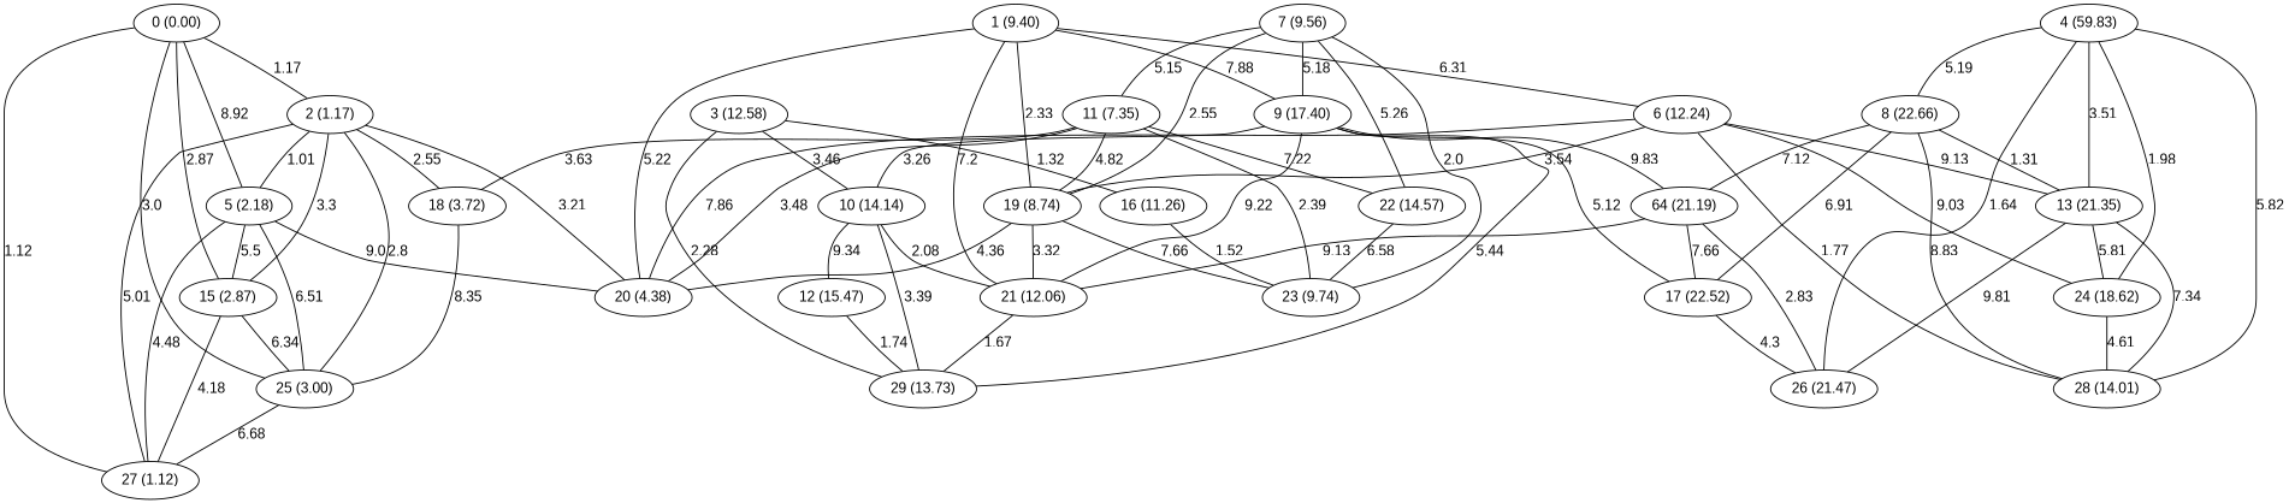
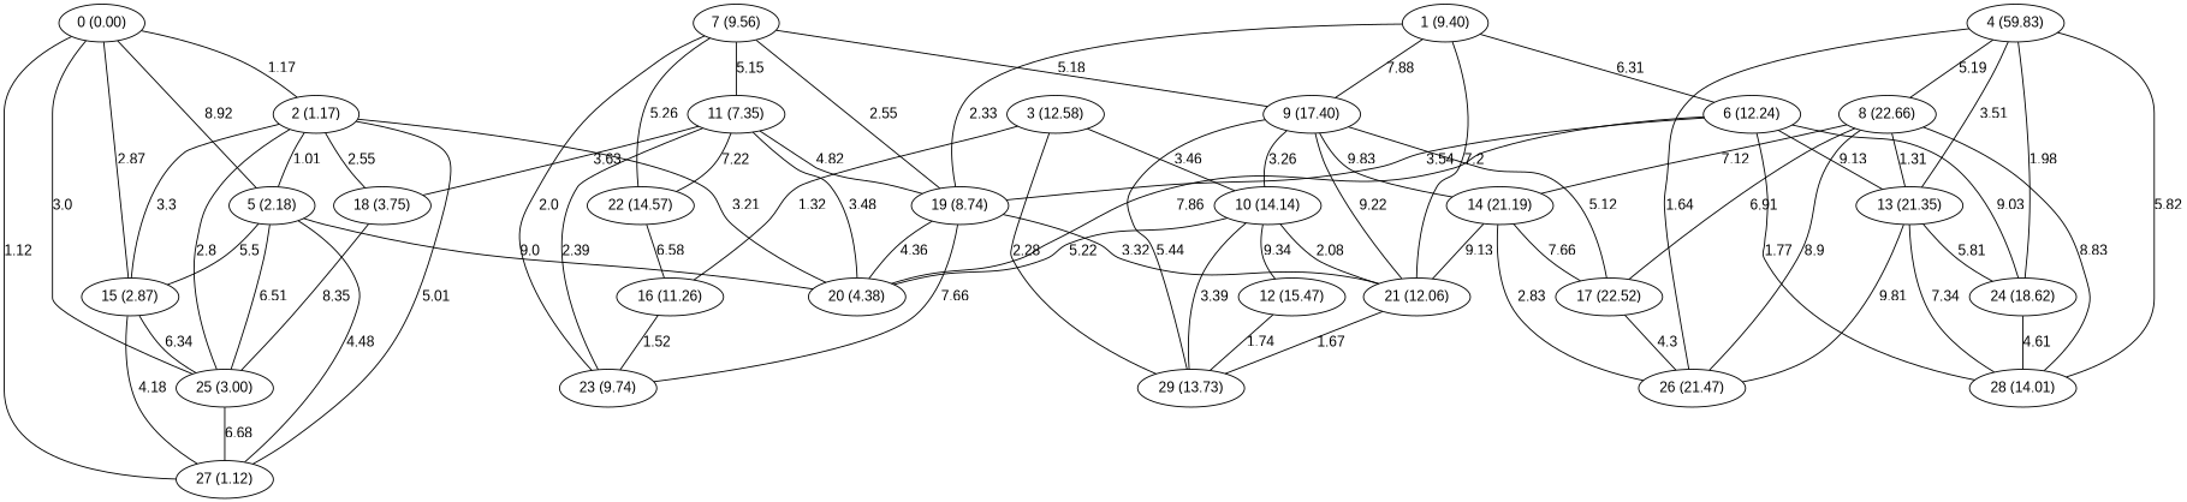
  graph {
    fontname="Liberation Sans"
    node [fontname="Liberation Sans"]
    edge [fontname="Liberation Sans"]
    "0 (0.00)"
    "2 (1.17)"
    "5 (2.18)"
    "15 (2.87)"
    "25 (3.00)"
    "27 (1.12)"
    "20 (4.38)"
-   "18 (3.72)"
+   "18 (3.72)" [label="18 (3.75)"]
    n9 [label="1 (9.40)"]
    "6 (12.24)"
    "9 (17.40)"
    "19 (8.74)"
    "21 (12.06)"
    "13 (21.35)"
    "24 (18.62)"
    "28 (14.01)"
    "10 (14.14)"
    "29 (13.73)"
-   "14 (21.19)" [label="64 (21.19)"]
+   "14 (21.19)"
    "17 (22.52)"
    "23 (9.74)"
    "3 (12.58)"
    "16 (11.26)"
    "12 (15.47)"
    n25 [label="4 (59.83)"]
    "8 (22.66)"
    "26 (21.47)"
    "7 (9.56)"
    "11 (7.35)"
    "22 (14.57)"
    "0 (0.00)" -- "2 (1.17)" [label=1.17]
    "0 (0.00)" -- "5 (2.18)" [label=8.92]
    "0 (0.00)" -- "15 (2.87)" [label=2.87]
    "0 (0.00)" -- "25 (3.00)" [label=3.0]
    "0 (0.00)" -- "27 (1.12)" [label=1.12]
    "2 (1.17)" -- "5 (2.18)" [label=1.01]
    "2 (1.17)" -- "15 (2.87)" [label=3.3]
    "2 (1.17)" -- "25 (3.00)" [label=2.8]
    "2 (1.17)" -- "27 (1.12)" [label=5.01]
    "2 (1.17)" -- "20 (4.38)" [label=3.21]
    "2 (1.17)" -- "18 (3.72)" [label=2.55]
    "5 (2.18)" -- "15 (2.87)" [label=5.5]
    "5 (2.18)" -- "25 (3.00)" [label=6.51]
    "5 (2.18)" -- "27 (1.12)" [label=4.48]
    "5 (2.18)" -- "20 (4.38)" [label=9.0]
    "15 (2.87)" -- "25 (3.00)" [label=6.34]
    "15 (2.87)" -- "27 (1.12)" [label=4.18]
    "25 (3.00)" -- "27 (1.12)" [label=6.68]
    "18 (3.72)" -- "25 (3.00)" [label=8.35]
-   n9 -- "20 (4.38)" [label=5.22]
+   "10 (14.14)" -- "20 (4.38)" [label=5.22]
    n9 -- "6 (12.24)" [label=6.31]
    n9 -- "9 (17.40)" [label=7.88]
    n9 -- "19 (8.74)" [label=2.33]
    n9 -- "21 (12.06)" [label=7.2]
    "6 (12.24)" -- "20 (4.38)" [label=7.86]
    "6 (12.24)" -- "19 (8.74)" [label=3.54]
    "6 (12.24)" -- "13 (21.35)" [label=9.13]
    "6 (12.24)" -- "24 (18.62)" [label=9.03]
    "6 (12.24)" -- "28 (14.01)" [label=1.77]
    "9 (17.40)" -- "21 (12.06)" [label=9.22]
    "9 (17.40)" -- "10 (14.14)" [label=3.26]
    "9 (17.40)" -- "29 (13.73)" [label=5.44]
    "9 (17.40)" -- "14 (21.19)" [label=9.83]
    "9 (17.40)" -- "17 (22.52)" [label=5.12]
    "19 (8.74)" -- "20 (4.38)" [label=4.36]
    "19 (8.74)" -- "21 (12.06)" [label=3.32]
    "19 (8.74)" -- "23 (9.74)" [label=7.66]
    "21 (12.06)" -- "29 (13.73)" [label=1.67]
    "13 (21.35)" -- "24 (18.62)" [label=5.81]
    "13 (21.35)" -- "28 (14.01)" [label=7.34]
    "13 (21.35)" -- "26 (21.47)" [label=9.81]
    "24 (18.62)" -- "28 (14.01)" [label=4.61]
    "10 (14.14)" -- "21 (12.06)" [label=2.08]
    "10 (14.14)" -- "29 (13.73)" [label=3.39]
    "10 (14.14)" -- "12 (15.47)" [label=9.34]
    "14 (21.19)" -- "21 (12.06)" [label=9.13]
    "14 (21.19)" -- "17 (22.52)" [label=7.66]
    "14 (21.19)" -- "26 (21.47)" [label=2.83]
    "17 (22.52)" -- "26 (21.47)" [label=4.3]
    "3 (12.58)" -- "10 (14.14)" [label=3.46]
    "3 (12.58)" -- "29 (13.73)" [label=2.28]
    "3 (12.58)" -- "16 (11.26)" [label=1.32]
    "16 (11.26)" -- "23 (9.74)" [label=1.52]
    "12 (15.47)" -- "29 (13.73)" [label=1.74]
    n25 -- "13 (21.35)" [label=3.51]
    n25 -- "24 (18.62)" [label=1.98]
    n25 -- "28 (14.01)" [label=5.82]
    n25 -- "8 (22.66)" [label=5.19]
    n25 -- "26 (21.47)" [label=1.64]
    "8 (22.66)" -- "13 (21.35)" [label=1.31]
    "8 (22.66)" -- "28 (14.01)" [label=8.83]
    "8 (22.66)" -- "14 (21.19)" [label=7.12]
    "8 (22.66)" -- "17 (22.52)" [label=6.91]
+   "8 (22.66)" -- "26 (21.47)" [label=8.9]
    "7 (9.56)" -- "9 (17.40)" [label=5.18]
    "7 (9.56)" -- "19 (8.74)" [label=2.55]
    "7 (9.56)" -- "23 (9.74)" [label=2.0]
    "7 (9.56)" -- "11 (7.35)" [label=5.15]
    "7 (9.56)" -- "22 (14.57)" [label=5.26]
    "11 (7.35)" -- "20 (4.38)" [label=3.48]
    "11 (7.35)" -- "18 (3.72)" [label=3.63]
    "11 (7.35)" -- "19 (8.74)" [label=4.82]
    "11 (7.35)" -- "23 (9.74)" [label=2.39]
    "11 (7.35)" -- "22 (14.57)" [label=7.22]
-   "22 (14.57)" -- "23 (9.74)" [label=6.58]
+   "22 (14.57)" -- "16 (11.26)" [label=6.58]
  }
